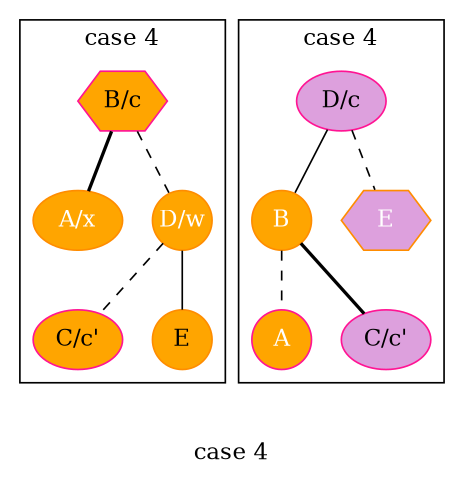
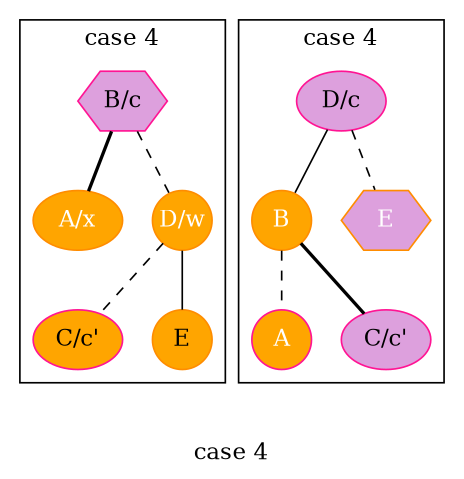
  graph {
    label="case 4"
    node [fixedsize=true shape=ellipse style=filled fillcolor=orange color=deeppink]
    edge [style=dashed]
-   n1 [label="B/c" shape=hexagon]
+   n1 [label="B/c" shape=hexagon fillcolor=plum]
    n2 [color=darkorange fontcolor=white label="A/x"]
    n3 [color=darkorange fontcolor=white label="D/w" shape=circle]
    n4 [label="C/c'"]
    n5 [color=darkorange label=E shape=circle fixedsize=""]
    n6 [label="D/c" fillcolor=plum]
    n7 [color=darkorange fontcolor=white label=B shape=circle fixedsize=""]
    n8 [color=darkorange fontcolor=white label=E shape=hexagon fillcolor=plum fixedsize=""]
    n9 [fontcolor=white label=A shape=circle fixedsize=""]
    n10 [label="C/c'" fillcolor=plum]
    subgraph cluster_1 {
      n1
      n2
      n3
      n4
      n5
    }
    subgraph cluster_2 {
      n6
      n7
      n8
      n9
      n10
    }
    n1 -- n2 [style=bold]
    n1 -- n3
    n3 -- n4
    n3 -- n5 [style=solid]
    n6 -- n7 [style=solid]
    n6 -- n8
    n7 -- n9
    n7 -- n10 [style=bold]
  }
